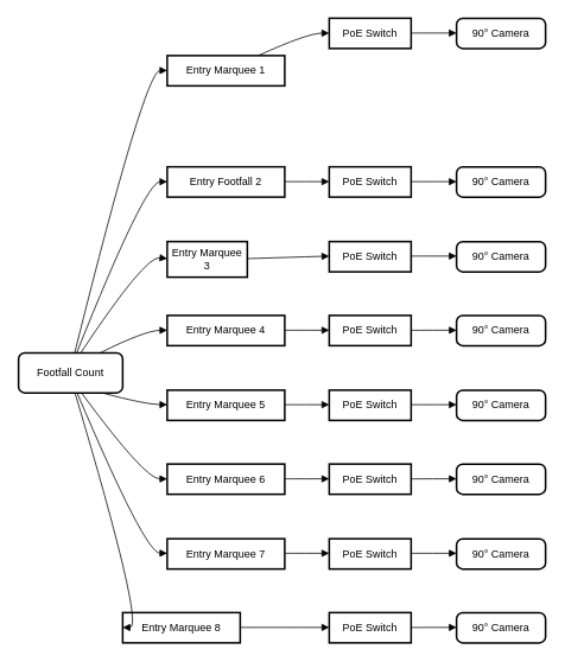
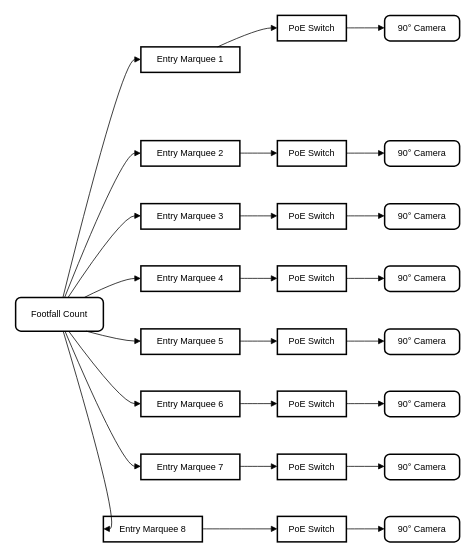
  <mxCell id="0" />
  <mxCell id="1" parent="0" />
  <mxCell id="2" value="Footfall Count" style="rounded=1;absoluteArcSize=1;arcSize=14;whiteSpace=wrap;strokeWidth=2;" vertex="1" parent="1"><mxGeometry x="20" y="396" width="117" height="45" as="geometry" /></mxCell>
  <mxCell id="3" value="Entry Marquee 1" style="whiteSpace=wrap;strokeWidth=2;" vertex="1" parent="1"><mxGeometry x="187" y="62" width="132" height="34" as="geometry" /></mxCell>
- <mxCell id="4" value="Entry Footfall 2" style="whiteSpace=wrap;strokeWidth=2;" vertex="1" parent="1"><mxGeometry x="187" y="187" width="132" height="34" as="geometry" /></mxCell>
- <mxCell id="5" value="Entry Marquee 3" style="whiteSpace=wrap;strokeWidth=2;" vertex="1" parent="1"><mxGeometry x="187" y="271" width="90" height="40" as="geometry" /></mxCell>
+ <mxCell id="4" value="Entry Marquee 2" style="whiteSpace=wrap;strokeWidth=2;" vertex="1" parent="1"><mxGeometry x="187" y="187" width="132" height="34" as="geometry" /></mxCell>
+ <mxCell id="5" value="Entry Marquee 3" style="whiteSpace=wrap;strokeWidth=2;" vertex="1" parent="1"><mxGeometry x="187" y="271" width="132" height="34" as="geometry" /></mxCell>
  <mxCell id="6" value="Entry Marquee 4" style="whiteSpace=wrap;strokeWidth=2;" vertex="1" parent="1"><mxGeometry x="187" y="354" width="132" height="34" as="geometry" /></mxCell>
  <mxCell id="7" value="Entry Marquee 5" style="whiteSpace=wrap;strokeWidth=2;" vertex="1" parent="1"><mxGeometry x="187" y="438" width="132" height="34" as="geometry" /></mxCell>
  <mxCell id="8" value="Entry Marquee 6" style="whiteSpace=wrap;strokeWidth=2;" vertex="1" parent="1"><mxGeometry x="187" y="521" width="132" height="34" as="geometry" /></mxCell>
  <mxCell id="9" value="Entry Marquee 7" style="whiteSpace=wrap;strokeWidth=2;" vertex="1" parent="1"><mxGeometry x="187" y="605" width="132" height="34" as="geometry" /></mxCell>
  <mxCell id="10" value="Entry Marquee 8" style="whiteSpace=wrap;strokeWidth=2;" vertex="1" parent="1"><mxGeometry x="137" y="688" width="132" height="34" as="geometry" /></mxCell>
  <mxCell id="11" value="PoE Switch" style="whiteSpace=wrap;strokeWidth=2;" vertex="1" parent="1"><mxGeometry x="369" width="92" height="34" as="geometry" y="20" /></mxCell>
  <mxCell id="12" value="PoE Switch" style="whiteSpace=wrap;strokeWidth=2;" vertex="1" parent="1"><mxGeometry x="369" y="187" width="92" height="34" as="geometry" /></mxCell>
  <mxCell id="13" value="PoE Switch" style="whiteSpace=wrap;strokeWidth=2;" vertex="1" parent="1"><mxGeometry x="369" y="271" width="92" height="34" as="geometry" /></mxCell>
  <mxCell id="14" value="PoE Switch" style="whiteSpace=wrap;strokeWidth=2;" vertex="1" parent="1"><mxGeometry x="369" y="354" width="92" height="34" as="geometry" /></mxCell>
  <mxCell id="15" value="PoE Switch" style="whiteSpace=wrap;strokeWidth=2;" vertex="1" parent="1"><mxGeometry x="369" y="438" width="92" height="34" as="geometry" /></mxCell>
  <mxCell id="16" value="PoE Switch" style="whiteSpace=wrap;strokeWidth=2;" vertex="1" parent="1"><mxGeometry x="369" y="521" width="92" height="34" as="geometry" /></mxCell>
  <mxCell id="17" value="PoE Switch" style="whiteSpace=wrap;strokeWidth=2;" vertex="1" parent="1"><mxGeometry x="369" y="605" width="92" height="34" as="geometry" /></mxCell>
  <mxCell id="18" value="PoE Switch" style="whiteSpace=wrap;strokeWidth=2;" vertex="1" parent="1"><mxGeometry x="369" y="688" width="92" height="34" as="geometry" /></mxCell>
  <mxCell id="19" value="90° Camera" style="rounded=1;absoluteArcSize=1;arcSize=14;whiteSpace=wrap;strokeWidth=2;" vertex="1" parent="1"><mxGeometry x="512" width="100" height="34" as="geometry" y="20" /></mxCell>
  <mxCell id="20" value="90° Camera" style="rounded=1;absoluteArcSize=1;arcSize=14;whiteSpace=wrap;strokeWidth=2;" vertex="1" parent="1"><mxGeometry x="512" y="187" width="100" height="34" as="geometry" /></mxCell>
  <mxCell id="21" value="90° Camera" style="rounded=1;absoluteArcSize=1;arcSize=14;whiteSpace=wrap;strokeWidth=2;" vertex="1" parent="1"><mxGeometry x="512" y="271" width="100" height="34" as="geometry" /></mxCell>
  <mxCell id="22" value="90° Camera" style="rounded=1;absoluteArcSize=1;arcSize=14;whiteSpace=wrap;strokeWidth=2;" vertex="1" parent="1"><mxGeometry x="512" y="354" width="100" height="34" as="geometry" /></mxCell>
  <mxCell id="23" value="90° Camera" style="rounded=1;absoluteArcSize=1;arcSize=14;whiteSpace=wrap;strokeWidth=2;" vertex="1" parent="1"><mxGeometry x="512" y="438" width="100" height="34" as="geometry" /></mxCell>
  <mxCell id="24" value="90° Camera" style="rounded=1;absoluteArcSize=1;arcSize=14;whiteSpace=wrap;strokeWidth=2;" vertex="1" parent="1"><mxGeometry x="512" y="521" width="100" height="34" as="geometry" /></mxCell>
  <mxCell id="25" value="90° Camera" style="rounded=1;absoluteArcSize=1;arcSize=14;whiteSpace=wrap;strokeWidth=2;" vertex="1" parent="1"><mxGeometry x="512" y="605" width="100" height="34" as="geometry" /></mxCell>
  <mxCell id="26" value="90° Camera" style="rounded=1;absoluteArcSize=1;arcSize=14;whiteSpace=wrap;strokeWidth=2;" vertex="1" parent="1"><mxGeometry x="512" y="688" width="100" height="34" as="geometry" /></mxCell>
  <mxCell id="27" value="" style="curved=1;startArrow=none;endArrow=block;exitX=0.54;exitY=-0.01;entryX=0;entryY=0.49;" edge="1" parent="1" source="2" target="3"><mxGeometry relative="1" as="geometry"><Array as="points"><mxPoint x="162" y="79" /></Array></mxGeometry></mxCell>
  <mxCell id="28" value="" style="curved=1;startArrow=none;endArrow=block;exitX=0.56;exitY=-0.01;entryX=0;entryY=0.49;" edge="1" parent="1" source="2" target="4"><mxGeometry relative="1" as="geometry"><Array as="points"><mxPoint x="162" y="204" /></Array></mxGeometry></mxCell>
  <mxCell id="29" value="" style="curved=1;startArrow=none;endArrow=block;exitX=0.6;exitY=-0.01;entryX=0;entryY=0.48;" edge="1" parent="1" source="2" target="5"><mxGeometry relative="1" as="geometry"><Array as="points"><mxPoint x="162" y="287" /></Array></mxGeometry></mxCell>
  <mxCell id="30" value="" style="curved=1;startArrow=none;endArrow=block;exitX=0.79;exitY=-0.01;entryX=0;entryY=0.49;" edge="1" parent="1" source="2" target="6"><mxGeometry relative="1" as="geometry"><Array as="points"><mxPoint x="162" y="371" /></Array></mxGeometry></mxCell>
  <mxCell id="31" value="" style="curved=1;startArrow=none;endArrow=block;exitX=0.79;exitY=0.98;entryX=0;entryY=0.48;" edge="1" parent="1" source="2" target="7"><mxGeometry relative="1" as="geometry"><Array as="points"><mxPoint x="162" y="454" /></Array></mxGeometry></mxCell>
  <mxCell id="32" value="" style="curved=1;startArrow=none;endArrow=block;exitX=0.6;exitY=0.98;entryX=0;entryY=0.49;" edge="1" parent="1" source="2" target="8"><mxGeometry relative="1" as="geometry"><Array as="points"><mxPoint x="162" y="538" /></Array></mxGeometry></mxCell>
  <mxCell id="33" value="" style="curved=1;startArrow=none;endArrow=block;exitX=0.56;exitY=0.98;entryX=0;entryY=0.48;" edge="1" parent="1" source="2" target="9"><mxGeometry relative="1" as="geometry"><Array as="points"><mxPoint x="162" y="621" /></Array></mxGeometry></mxCell>
  <mxCell id="34" value="" style="curved=1;startArrow=none;endArrow=block;exitX=0.54;exitY=0.98;entryX=0;entryY=0.49;" edge="1" parent="1" source="2" target="10"><mxGeometry relative="1" as="geometry"><Array as="points"><mxPoint x="162" y="705" /></Array></mxGeometry></mxCell>
  <mxCell id="35" value="" style="curved=1;startArrow=none;endArrow=block;exitX=0.78;exitY=-0.01;entryX=0;entryY=0.49;" edge="1" parent="1" source="3" target="11"><mxGeometry relative="1" as="geometry"><Array as="points"><mxPoint x="344" y="37" /></Array></mxGeometry></mxCell>
  <mxCell id="36" value="" style="curved=1;startArrow=none;endArrow=block;exitX=1;exitY=0.49;entryX=0;entryY=0.49;" edge="1" parent="1" source="4" target="12"><mxGeometry relative="1" as="geometry"><Array as="points" /></mxGeometry></mxCell>
  <mxCell id="37" value="" style="curved=1;startArrow=none;endArrow=block;exitX=1;exitY=0.48;entryX=0;entryY=0.48;" edge="1" parent="1" source="5" target="13"><mxGeometry relative="1" as="geometry"><Array as="points" /></mxGeometry></mxCell>
  <mxCell id="38" value="" style="curved=1;startArrow=none;endArrow=block;exitX=1;exitY=0.49;entryX=0;entryY=0.49;" edge="1" parent="1" source="6" target="14"><mxGeometry relative="1" as="geometry"><Array as="points" /></mxGeometry></mxCell>
  <mxCell id="39" value="" style="curved=1;startArrow=none;endArrow=block;exitX=1;exitY=0.48;entryX=0;entryY=0.48;" edge="1" parent="1" source="7" target="15"><mxGeometry relative="1" as="geometry"><Array as="points" /></mxGeometry></mxCell>
  <mxCell id="40" value="" style="curved=1;startArrow=none;endArrow=block;exitX=1;exitY=0.49;entryX=0;entryY=0.49;" edge="1" parent="1" source="8" target="16"><mxGeometry relative="1" as="geometry"><Array as="points" /></mxGeometry></mxCell>
  <mxCell id="41" value="" style="curved=1;startArrow=none;endArrow=block;exitX=1;exitY=0.48;entryX=0;entryY=0.48;" edge="1" parent="1" source="9" target="17"><mxGeometry relative="1" as="geometry"><Array as="points" /></mxGeometry></mxCell>
  <mxCell id="42" value="" style="curved=1;startArrow=none;endArrow=block;exitX=1;exitY=0.49;entryX=0;entryY=0.49;" edge="1" parent="1" source="10" target="18"><mxGeometry relative="1" as="geometry"><Array as="points" /></mxGeometry></mxCell>
  <mxCell id="43" value="" style="curved=1;startArrow=none;endArrow=block;exitX=1.01;exitY=0.49;entryX=0;entryY=0.49;" edge="1" parent="1" source="11" target="19"><mxGeometry relative="1" as="geometry"><Array as="points" /></mxGeometry></mxCell>
  <mxCell id="44" value="" style="curved=1;startArrow=none;endArrow=block;exitX=1.01;exitY=0.49;entryX=0;entryY=0.49;" edge="1" parent="1" source="12" target="20"><mxGeometry relative="1" as="geometry"><Array as="points" /></mxGeometry></mxCell>
  <mxCell id="45" value="" style="curved=1;startArrow=none;endArrow=block;exitX=1.01;exitY=0.48;entryX=0;entryY=0.48;" edge="1" parent="1" source="13" target="21"><mxGeometry relative="1" as="geometry"><Array as="points" /></mxGeometry></mxCell>
  <mxCell id="46" value="" style="curved=1;startArrow=none;endArrow=block;exitX=1.01;exitY=0.49;entryX=0;entryY=0.49;" edge="1" parent="1" source="14" target="22"><mxGeometry relative="1" as="geometry"><Array as="points" /></mxGeometry></mxCell>
  <mxCell id="47" value="" style="curved=1;startArrow=none;endArrow=block;exitX=1.01;exitY=0.48;entryX=0;entryY=0.48;" edge="1" parent="1" source="15" target="23"><mxGeometry relative="1" as="geometry"><Array as="points" /></mxGeometry></mxCell>
  <mxCell id="48" value="" style="curved=1;startArrow=none;endArrow=block;exitX=1.01;exitY=0.49;entryX=0;entryY=0.49;" edge="1" parent="1" source="16" target="24"><mxGeometry relative="1" as="geometry"><Array as="points" /></mxGeometry></mxCell>
  <mxCell id="49" value="" style="curved=1;startArrow=none;endArrow=block;exitX=1.01;exitY=0.48;entryX=0;entryY=0.48;" edge="1" parent="1" source="17" target="25"><mxGeometry relative="1" as="geometry"><Array as="points" /></mxGeometry></mxCell>
  <mxCell id="50" value="" style="curved=1;startArrow=none;endArrow=block;exitX=1.01;exitY=0.49;entryX=0;entryY=0.49;" edge="1" parent="1" source="18" target="26"><mxGeometry relative="1" as="geometry"><Array as="points" /></mxGeometry></mxCell>
